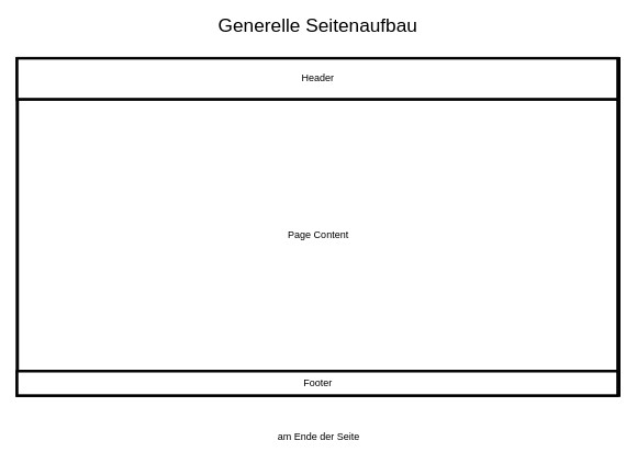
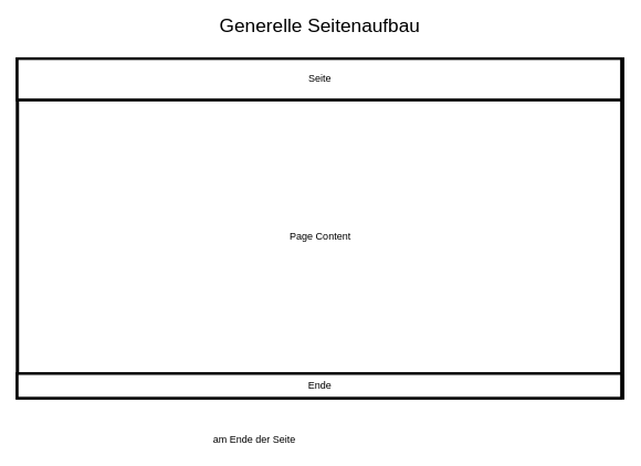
  <mxCell id="0" />
  <mxCell id="1" parent="0" />
  <mxCell id="2" value="&lt;font style=&quot;font-size: 23px&quot;&gt;Generelle Seitenaufbau&lt;/font&gt;" style="text;html=1;align=center;verticalAlign=middle;resizable=0;points=[];autosize=1;" vertex="1" parent="1"><mxGeometry x="255" y="20" width="260" height="20" as="geometry" /></mxCell>
  <mxCell id="3" value="" style="rounded=0;whiteSpace=wrap;html=1;aspect=fixed;fillColor=none;gradientColor=none;strokeColor=#050505;strokeWidth=3;" vertex="1" parent="1"><mxGeometry x="20" y="70" width="728.88" height="410" as="geometry" /></mxCell>
- <mxCell id="4" value="Header" style="rounded=0;whiteSpace=wrap;html=1;fillColor=none;gradientColor=none;strokeWidth=3;strokeColor=#000000;" vertex="1" parent="1"><mxGeometry x="20" y="70" width="731" height="50" as="geometry" /></mxCell>
- <mxCell id="5" value="Footer" style="rounded=0;whiteSpace=wrap;html=1;fillColor=none;gradientColor=none;strokeWidth=3;strokeColor=#000000;" vertex="1" parent="1"><mxGeometry x="20" y="450" width="731" height="30" as="geometry" /></mxCell>
- <mxCell id="6" value="am Ende der Seite" style="text;html=1;align=center;verticalAlign=middle;resizable=0;points=[];autosize=1;" vertex="1" parent="1"><mxGeometry x="330.5" y="520" width="110" height="20" as="geometry" /></mxCell>
+ <mxCell id="4" value="Seite" style="rounded=0;whiteSpace=wrap;html=1;fillColor=none;gradientColor=none;strokeWidth=3;strokeColor=#000000;" vertex="1" parent="1"><mxGeometry x="20" y="70" width="731" height="50" as="geometry" /></mxCell>
+ <mxCell id="5" value="Ende" style="rounded=0;whiteSpace=wrap;html=1;fillColor=none;gradientColor=none;strokeWidth=3;strokeColor=#000000;" vertex="1" parent="1"><mxGeometry x="20" y="450" width="731" height="30" as="geometry" /></mxCell>
+ <mxCell id="6" value="am Ende der Seite" style="text;html=1;align=center;verticalAlign=middle;resizable=0;points=[];autosize=1;" vertex="1" parent="1"><mxGeometry x="250.5" y="520" width="110" height="20" as="geometry" /></mxCell>
  <mxCell id="7" value="Page Content" style="rounded=0;whiteSpace=wrap;html=1;strokeColor=#050505;strokeWidth=3;fillColor=none;gradientColor=none;" vertex="1" parent="1"><mxGeometry x="21" y="120" width="730" height="330" as="geometry" /></mxCell>
